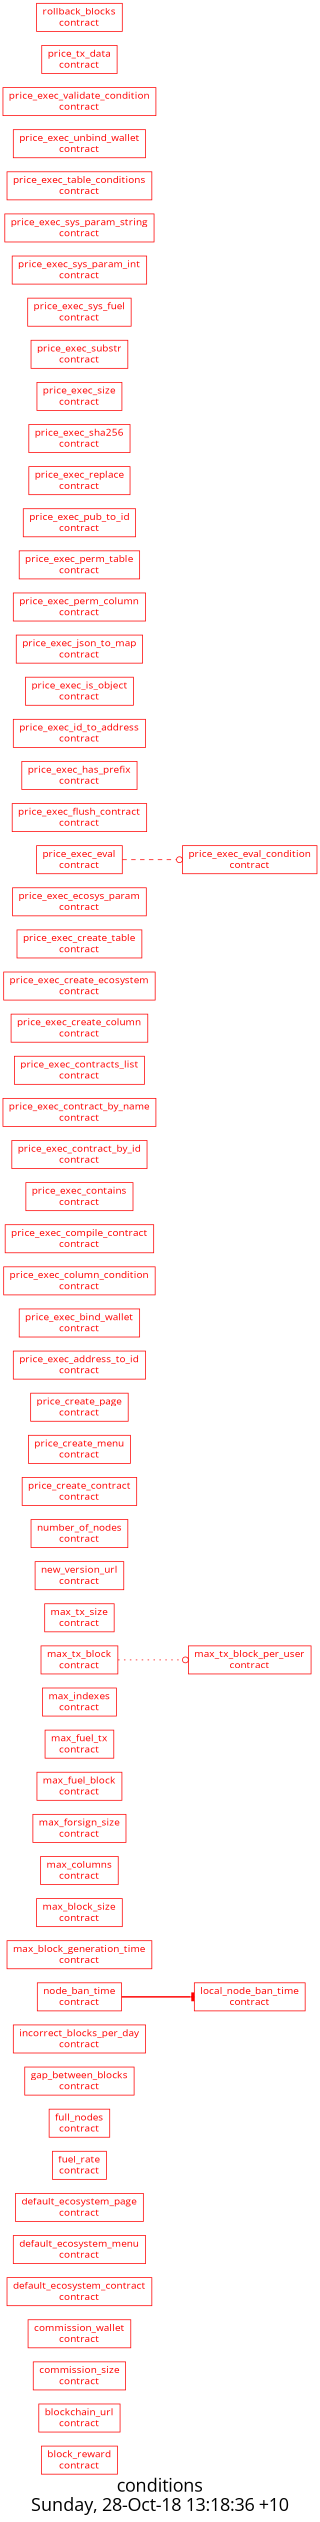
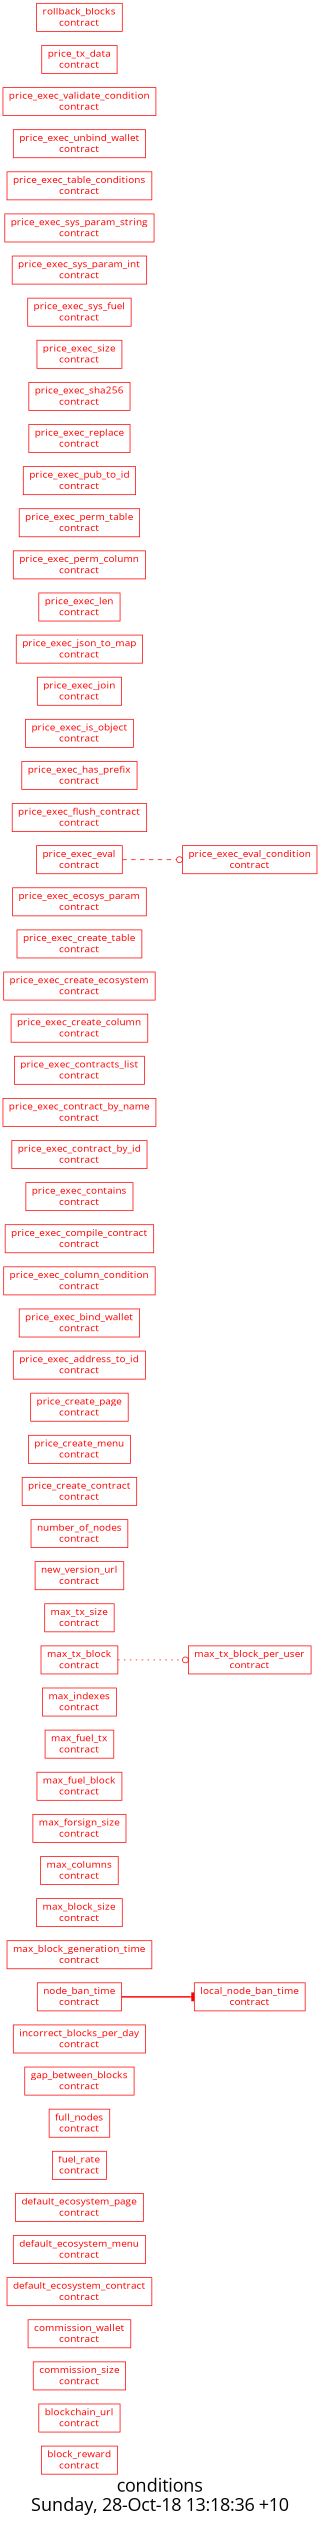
  digraph {
    fontname="Open Sans"
    fontsize=24
    label="conditions\nSunday, 28-Oct-18 13:18:36 +10"
    nojustify=true
    ordering=out
    rankdir=LR
    node [color=red fontcolor=red fontname="Open Sans" group=contracts shape=record]
    edge [arrowhead=odot color=red fontname="Open Sans"]
    "block_reward\ncontract"
    "blockchain_url\ncontract"
    "commission_size\ncontract"
    "commission_wallet\ncontract"
    "default_ecosystem_contract\ncontract"
    "default_ecosystem_menu\ncontract"
    "default_ecosystem_page\ncontract"
    "fuel_rate\ncontract"
    "full_nodes\ncontract"
    "gap_between_blocks\ncontract"
    "incorrect_blocks_per_day\ncontract"
    "node_ban_time\ncontract"
    "local_node_ban_time\ncontract"
    "max_block_generation_time\ncontract"
    "max_block_size\ncontract"
    "max_columns\ncontract"
    "max_forsign_size\ncontract"
    "max_fuel_block\ncontract"
    "max_fuel_tx\ncontract"
    "max_indexes\ncontract"
    "max_tx_block\ncontract"
    "max_tx_block_per_user\ncontract"
    "max_tx_size\ncontract"
    "new_version_url\ncontract"
    "number_of_nodes\ncontract"
    "price_create_contract\ncontract"
    "price_create_menu\ncontract"
    "price_create_page\ncontract"
    "price_exec_address_to_id\ncontract"
    "price_exec_bind_wallet\ncontract"
    "price_exec_column_condition\ncontract"
    "price_exec_compile_contract\ncontract"
    "price_exec_contains\ncontract"
    "price_exec_contract_by_id\ncontract"
    "price_exec_contract_by_name\ncontract"
    "price_exec_contracts_list\ncontract"
    "price_exec_create_column\ncontract"
    "price_exec_create_ecosystem\ncontract"
    "price_exec_create_table\ncontract"
    "price_exec_ecosys_param\ncontract"
    "price_exec_eval\ncontract"
    "price_exec_eval_condition\ncontract"
    "price_exec_flush_contract\ncontract"
    "price_exec_has_prefix\ncontract"
-   "price_exec_id_to_address\ncontract"
    "price_exec_is_object\ncontract"
+   "price_exec_join\ncontract"
    "price_exec_json_to_map\ncontract"
+   "price_exec_len\ncontract"
    "price_exec_perm_column\ncontract"
    "price_exec_perm_table\ncontract"
    "price_exec_pub_to_id\ncontract"
    "price_exec_replace\ncontract"
    "price_exec_sha256\ncontract"
    "price_exec_size\ncontract"
-   "price_exec_substr\ncontract"
    "price_exec_sys_fuel\ncontract"
    "price_exec_sys_param_int\ncontract"
    "price_exec_sys_param_string\ncontract"
    "price_exec_table_conditions\ncontract"
    "price_exec_unbind_wallet\ncontract"
    "price_exec_validate_condition\ncontract"
    "price_tx_data\ncontract"
    "rollback_blocks\ncontract"
    "node_ban_time\ncontract" -> "local_node_ban_time\ncontract" [arrowhead=tee style=bold]
    "max_tx_block\ncontract" -> "max_tx_block_per_user\ncontract" [style=dotted]
    "price_exec_eval\ncontract" -> "price_exec_eval_condition\ncontract" [style=dashed]
  }
